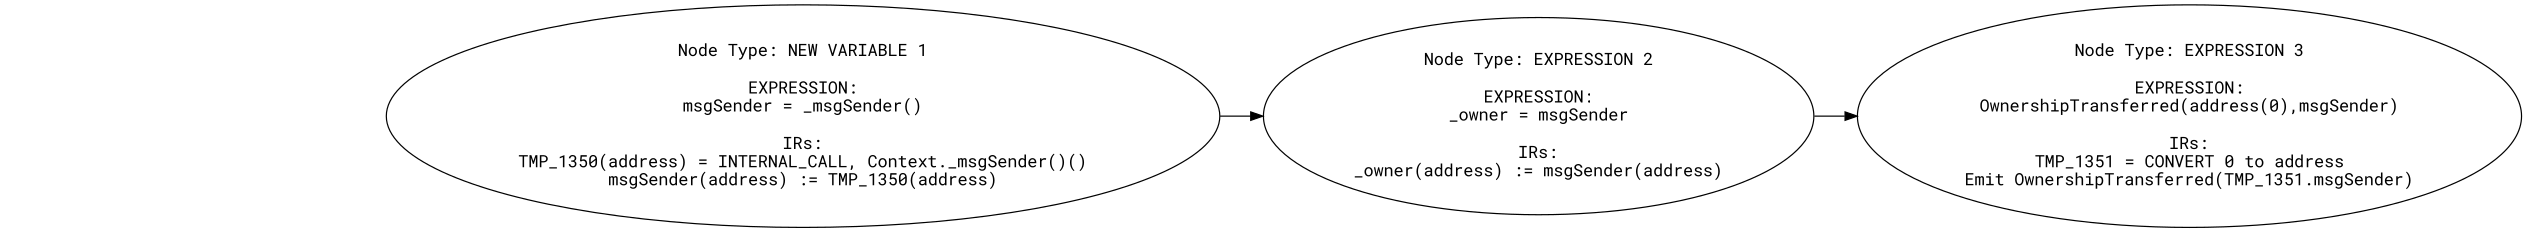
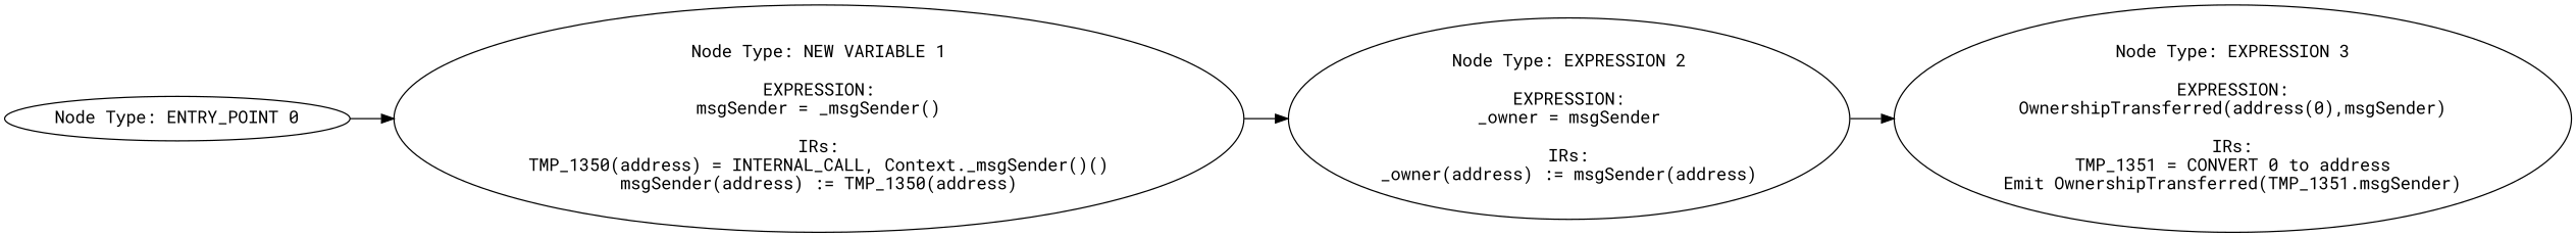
  digraph {
    rankdir=LR
    fontname="Roboto Mono"
    node [fontname="Roboto Mono"]
    edge [fontname="Roboto Mono"]
+   n1 [label="Node Type: ENTRY_POINT 0\n"]
    n2 [label="Node Type: NEW VARIABLE 1\n\nEXPRESSION:\nmsgSender = _msgSender()\n\nIRs:\nTMP_1350(address) = INTERNAL_CALL, Context._msgSender()()\nmsgSender(address) := TMP_1350(address)"]
    n3 [label="Node Type: EXPRESSION 2\n\nEXPRESSION:\n_owner = msgSender\n\nIRs:\n_owner(address) := msgSender(address)"]
    n4 [label="Node Type: EXPRESSION 3\n\nEXPRESSION:\nOwnershipTransferred(address(0),msgSender)\n\nIRs:\nTMP_1351 = CONVERT 0 to address\nEmit OwnershipTransferred(TMP_1351.msgSender)"]
+   n1 -> n2
    n2 -> n3
    n3 -> n4
  }
